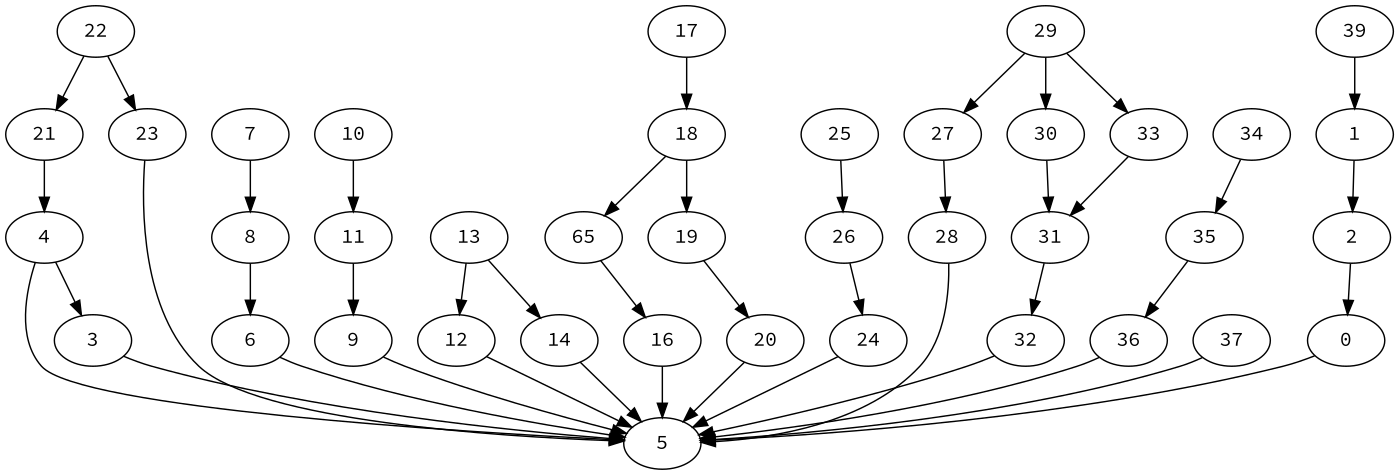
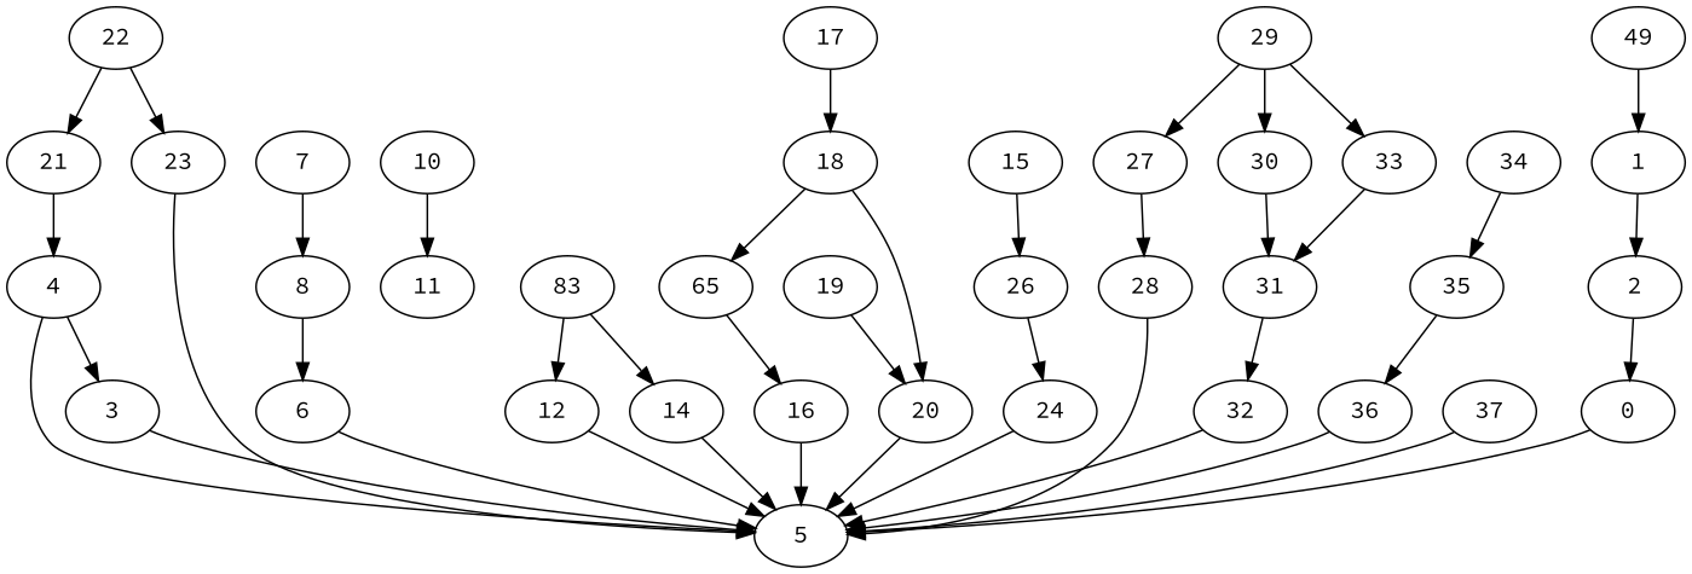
  strict digraph {
    fontname="Source Code Pro"
    node [exec=64 fontname="Source Code Pro"]
    edge [comm=8 fontname="Source Code Pro"]
    0 [exec=169]
    5 [exec=133]
    1 [exec=131]
    2 [exec=147]
    3 [exec=56]
    4 [exec=95]
    6 [exec=65]
    7 [exec=197]
    8 [exec=62]
-   9 [exec=158]
    11
    10 [exec=58]
    12 [exec=71]
-   13 [exec=79]
+   13 [exec=79 label=83]
    14 [exec=67]
    n16 [exec=115 label=65]
    16 [exec=82]
    17 [exec=90]
    18 [exec=97]
    19 [exec=183]
    20 [exec=50]
    21 [exec=59]
    22 [exec=51]
    23 [exec=138]
    24 [exec=82]
-   25 [exec=182]
+   25 [exec=182 label=15]
    26 [exec=199]
    27 [exec=137]
    28 [exec=116]
    29 [exec=117]
    30 [exec=157]
    33 [exec=85]
    31 [exec=54]
    32 [exec=192]
    34
    35 [exec=114]
    36 [exec=58]
    37 [exec=163]
-   39 [exec=114]
+   39 [exec=114 label=49]
    0 -> 5
    1 -> 2 [comm=16]
    2 -> 0 [comm=14]
    3 -> 5 [comm=16]
    4 -> 5 [comm=14]
    4 -> 3 [comm=5]
    6 -> 5 [comm=18]
    7 -> 8
    8 -> 6
-   9 -> 5 [comm=14]
-   11 -> 9 [comm=5]
    10 -> 11 [comm=11]
    12 -> 5 [comm=19]
    13 -> 12 [comm=18]
    13 -> 14 [comm=6]
    14 -> 5 [comm=20]
    n16 -> 16 [comm=19]
    16 -> 5 [comm=11]
    17 -> 18 [comm=7]
    18 -> n16 [comm=14]
-   18 -> 19 [comm=5]
+   18 -> 20 [comm=5]
    19 -> 20 [comm=5]
    20 -> 5 [comm=16]
    21 -> 4 [comm=14]
    22 -> 21 [comm=12]
    22 -> 23 [comm=7]
    23 -> 5 [comm=20]
    24 -> 5 [comm=11]
    25 -> 26
    26 -> 24 [comm=16]
    27 -> 28 [comm=17]
    28 -> 5 [comm=19]
    29 -> 27 [comm=16]
    29 -> 30 [comm=9]
    29 -> 33 [comm=17]
    30 -> 31
    33 -> 31
    31 -> 32 [comm=13]
    32 -> 5
    34 -> 35 [comm=7]
    35 -> 36 [comm=15]
    36 -> 5 [comm=17]
    37 -> 5 [comm=11]
    39 -> 1 [comm=20]
  }
